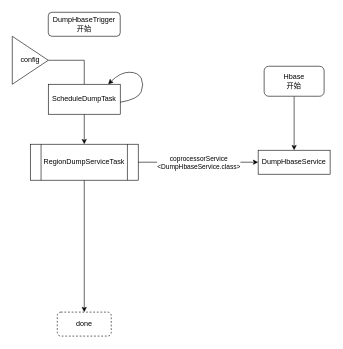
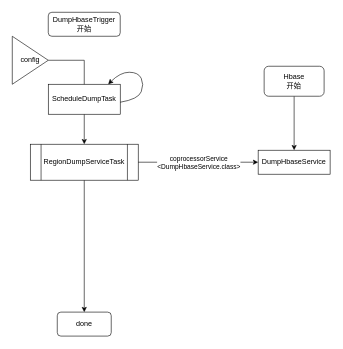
  <mxCell id="0" />
  <mxCell id="1" parent="0" />
  <mxCell id="2" value="DumpHbaseTrigger&lt;br&gt;开始" style="rounded=1;whiteSpace=wrap;html=1;" vertex="1" parent="1"><mxGeometry x="80" y="20" width="120" height="40" as="geometry" /></mxCell>
  <mxCell id="3" value="" style="edgeStyle=orthogonalEdgeStyle;rounded=0;orthogonalLoop=1;jettySize=auto;html=1;" edge="1" parent="1" source="4" target="8"><mxGeometry relative="1" as="geometry" /></mxCell>
  <mxCell id="4" value="ScheduleDumpTask" style="rounded=0;whiteSpace=wrap;html=1;" vertex="1" parent="1"><mxGeometry x="80" y="140" width="120" height="50" as="geometry" /></mxCell>
  <mxCell id="5" style="edgeStyle=orthogonalEdgeStyle;rounded=0;orthogonalLoop=1;jettySize=auto;html=1;exitX=1;exitY=0.5;exitDx=0;exitDy=0;entryX=0.5;entryY=0;entryDx=0;entryDy=0;endArrow=none;" edge="1" parent="1" source="6" target="4"><mxGeometry relative="1" as="geometry" /></mxCell>
  <mxCell id="6" value="config" style="triangle;whiteSpace=wrap;html=1;" vertex="1" parent="1"><mxGeometry x="20" y="60" width="60" height="80" as="geometry" /></mxCell>
  <mxCell id="7" style="edgeStyle=orthogonalEdgeStyle;rounded=0;orthogonalLoop=1;jettySize=auto;html=1;" edge="1" parent="1" source="8" target="10"><mxGeometry relative="1" as="geometry" /></mxCell>
  <mxCell id="8" value="RegionDumpServiceTask" style="shape=process;whiteSpace=wrap;html=1;backgroundOutline=1;rounded=0;" vertex="1" parent="1"><mxGeometry x="50" y="240" width="180" height="60" as="geometry" /></mxCell>
  <mxCell id="9" value="" style="curved=1;endArrow=classic;html=1;rounded=0;entryX=0.833;entryY=0;entryDx=0;entryDy=0;entryPerimeter=0;" edge="1" parent="1" target="4"><mxGeometry width="50" height="50" relative="1" as="geometry"><mxPoint x="200" y="170" as="sourcePoint" /><mxPoint x="250" y="120" as="targetPoint" /><Array as="points"><mxPoint x="230" y="165" /><mxPoint x="240" y="140" /><mxPoint x="230" y="120" /><mxPoint x="200" y="120" /></Array></mxGeometry></mxCell>
- <mxCell id="10" value="done" style="rounded=1;whiteSpace=wrap;html=1;dashed=1;" vertex="1" parent="1"><mxGeometry x="95" y="520" width="90" height="40" as="geometry" /></mxCell>
+ <mxCell id="10" value="done" style="rounded=1;whiteSpace=wrap;html=1;" vertex="1" parent="1"><mxGeometry x="95" y="520" width="90" height="40" as="geometry" /></mxCell>
  <mxCell id="11" style="edgeStyle=orthogonalEdgeStyle;rounded=0;orthogonalLoop=1;jettySize=auto;html=1;entryX=0.5;entryY=0;entryDx=0;entryDy=0;" edge="1" parent="1" source="12" target="13"><mxGeometry relative="1" as="geometry" /></mxCell>
  <mxCell id="12" value="Hbase&lt;br&gt;开始" style="rounded=1;whiteSpace=wrap;html=1;" vertex="1" parent="1"><mxGeometry x="440" y="110" width="100" height="50" as="geometry" /></mxCell>
  <mxCell id="13" value="DumpHbaseService" style="rounded=0;whiteSpace=wrap;html=1;" vertex="1" parent="1"><mxGeometry x="430" y="250" width="120" height="40" as="geometry" /></mxCell>
  <mxCell id="14" value="" style="endArrow=classic;html=1;rounded=0;exitX=1;exitY=0.5;exitDx=0;exitDy=0;entryX=0;entryY=0.5;entryDx=0;entryDy=0;" edge="1" parent="1" source="8" target="13"><mxGeometry relative="1" as="geometry"><mxPoint x="250" y="330" as="sourcePoint" /><mxPoint x="350" y="330" as="targetPoint" /></mxGeometry></mxCell>
  <mxCell id="15" value="coprocessorService&lt;br&gt;&amp;lt;DumpHbaseService.class&amp;gt;" style="edgeLabel;resizable=0;html=1;align=center;verticalAlign=middle;" connectable="0" vertex="1" parent="14"><mxGeometry relative="1" as="geometry" /></mxCell>
